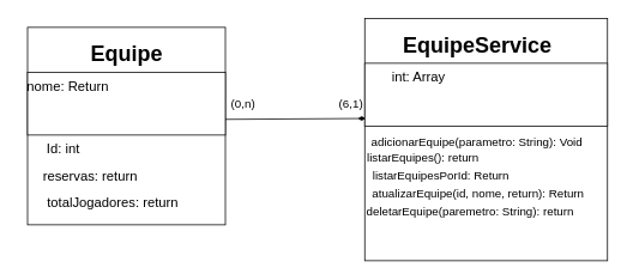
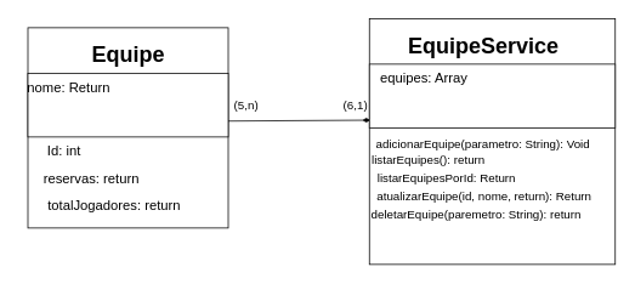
  <mxCell id="0" />
  <mxCell id="1" parent="0" />
  <mxCell id="2" value="" style="whiteSpace=wrap;html=1;aspect=fixed;" vertex="1" parent="1"><mxGeometry x="30" y="30" width="220" height="220" as="geometry" /></mxCell>
  <mxCell id="3" style="edgeStyle=none;html=1;exitX=1;exitY=0.75;exitDx=0;exitDy=0;fontSize=13;fontColor=#000000;verticalAlign=top;horizontal=0;endArrow=diamondThin;endFill=1;entryX=0.004;entryY=0.879;entryDx=0;entryDy=0;entryPerimeter=0;" edge="1" parent="1" source="4" target="12"><mxGeometry relative="1" as="geometry"><mxPoint x="400" y="133" as="targetPoint" /></mxGeometry></mxCell>
  <mxCell id="4" value="" style="rounded=0;whiteSpace=wrap;html=1;" vertex="1" parent="1"><mxGeometry x="30" y="80" width="220" height="70" as="geometry" /></mxCell>
  <mxCell id="5" value="Equipe" style="text;strokeColor=none;fillColor=none;html=1;fontSize=24;fontStyle=1;verticalAlign=middle;align=center;" vertex="1" parent="1"><mxGeometry x="90" y="40" width="100" height="40" as="geometry" /></mxCell>
  <mxCell id="6" value="&lt;font style=&quot;font-size: 15px;&quot;&gt;Id: int&lt;/font&gt;" style="text;html=1;strokeColor=none;fillColor=none;align=center;verticalAlign=middle;whiteSpace=wrap;rounded=0;" vertex="1" parent="1"><mxGeometry x="20" y="150" width="100" height="30" as="geometry" /></mxCell>
  <mxCell id="7" value="&lt;font style=&quot;font-size: 15px;&quot;&gt;nome: Return&lt;/font&gt;" style="text;html=1;strokeColor=none;fillColor=none;align=center;verticalAlign=middle;whiteSpace=wrap;rounded=0;fontSize=15;" vertex="1" parent="1"><mxGeometry x="25" y="90" width="100" height="10" as="geometry" /></mxCell>
  <mxCell id="8" value="reservas: return" style="text;html=1;strokeColor=none;fillColor=none;align=center;verticalAlign=middle;whiteSpace=wrap;rounded=0;fontSize=15;" vertex="1" parent="1"><mxGeometry x="40" y="180" width="120" height="30" as="geometry" /></mxCell>
  <mxCell id="9" value="totalJogadores: return" style="text;html=1;strokeColor=none;fillColor=none;align=center;verticalAlign=middle;whiteSpace=wrap;rounded=0;fontSize=15;fontColor=#000000;" vertex="1" parent="1"><mxGeometry x="50" y="210" width="150" height="30" as="geometry" /></mxCell>
  <mxCell id="10" value="" style="group" vertex="1" connectable="0" parent="1"><mxGeometry x="400" y="20" width="275" height="270" as="geometry" /></mxCell>
  <mxCell id="11" value="" style="whiteSpace=wrap;html=1;aspect=fixed;" vertex="1" parent="10"><mxGeometry x="5" width="270" height="270" as="geometry" /></mxCell>
  <mxCell id="12" value="" style="rounded=0;whiteSpace=wrap;html=1;" vertex="1" parent="10"><mxGeometry x="5" y="50" width="270" height="70" as="geometry" /></mxCell>
- <mxCell id="13" value="&lt;font style=&quot;font-size: 15px;&quot;&gt;int: Array&lt;/font&gt;" style="text;html=1;strokeColor=none;fillColor=none;align=center;verticalAlign=middle;whiteSpace=wrap;rounded=0;fontSize=15;" vertex="1" parent="10"><mxGeometry x="15" y="60" width="100" height="10" as="geometry" /></mxCell>
+ <mxCell id="13" value="&lt;font style=&quot;font-size: 15px;&quot;&gt;equipes: Array&lt;/font&gt;" style="text;html=1;strokeColor=none;fillColor=none;align=center;verticalAlign=middle;whiteSpace=wrap;rounded=0;fontSize=15;" vertex="1" parent="10"><mxGeometry x="15" y="60" width="100" height="10" as="geometry" /></mxCell>
  <mxCell id="14" value="&lt;div style=&quot;color: rgb(51, 51, 51); background-color: rgb(245, 245, 245); font-family: Consolas, &amp;quot;Courier New&amp;quot;, monospace; font-size: 14px; line-height: 19px;&quot;&gt;&lt;br&gt;&lt;/div&gt;" style="text;html=1;strokeColor=none;fillColor=none;align=center;verticalAlign=middle;whiteSpace=wrap;rounded=0;fontSize=15;" vertex="1" parent="10"><mxGeometry x="30" y="130" width="120" height="30" as="geometry" /></mxCell>
  <mxCell id="15" value="EquipeService" style="text;strokeColor=none;fillColor=none;html=1;fontSize=24;fontStyle=1;verticalAlign=middle;align=center;fontColor=#000000;" vertex="1" parent="10"><mxGeometry x="80" y="10" width="100" height="40" as="geometry" /></mxCell>
  <mxCell id="16" value="&lt;font style=&quot;font-size: 13px;&quot;&gt;adicionarEquipe(parametro: String): Void&lt;/font&gt;" style="text;html=1;strokeColor=none;fillColor=none;align=center;verticalAlign=middle;whiteSpace=wrap;rounded=0;fontSize=15;fontColor=#000000;" vertex="1" parent="10"><mxGeometry x="5" y="135" width="250" as="geometry" /></mxCell>
  <mxCell id="17" value="listarEquipes(): return" style="text;html=1;strokeColor=none;fillColor=none;align=center;verticalAlign=middle;whiteSpace=wrap;rounded=0;fontSize=13;fontColor=#000000;" vertex="1" parent="10"><mxGeometry x="5" y="140" width="130" height="30" as="geometry" /></mxCell>
  <mxCell id="18" value="listarEquipesPorId: Return" style="text;html=1;strokeColor=none;fillColor=none;align=center;verticalAlign=middle;whiteSpace=wrap;rounded=0;fontSize=13;fontColor=#000000;" vertex="1" parent="10"><mxGeometry y="160" width="180" height="30" as="geometry" /></mxCell>
  <mxCell id="19" value="atualizarEquipe(id, nome, return): Return&amp;nbsp;&amp;nbsp;" style="text;html=1;strokeColor=none;fillColor=none;align=center;verticalAlign=middle;whiteSpace=wrap;rounded=0;fontSize=13;fontColor=#000000;" vertex="1" parent="10"><mxGeometry x="5" y="190" width="260" height="10" as="geometry" /></mxCell>
  <mxCell id="20" value="deletarEquipe(paremetro: String): return" style="text;html=1;strokeColor=none;fillColor=none;align=center;verticalAlign=middle;whiteSpace=wrap;rounded=0;fontSize=13;fontColor=#000000;" vertex="1" parent="10"><mxGeometry y="200" width="245" height="30" as="geometry" /></mxCell>
- <mxCell id="21" value="(0,n)" style="text;html=1;strokeColor=none;fillColor=none;align=center;verticalAlign=middle;whiteSpace=wrap;rounded=0;fontSize=13;fontColor=#000000;" vertex="1" parent="1"><mxGeometry x="240" y="100" width="60" height="30" as="geometry" /></mxCell>
+ <mxCell id="21" value="(5,n)" style="text;html=1;strokeColor=none;fillColor=none;align=center;verticalAlign=middle;whiteSpace=wrap;rounded=0;fontSize=13;fontColor=#000000;" vertex="1" parent="1"><mxGeometry x="240" y="100" width="60" height="30" as="geometry" /></mxCell>
  <mxCell id="22" value="(6,1)" style="text;html=1;strokeColor=none;fillColor=none;align=center;verticalAlign=middle;whiteSpace=wrap;rounded=0;fontSize=13;fontColor=#000000;" vertex="1" parent="1"><mxGeometry x="360" y="100" width="60" height="30" as="geometry" /></mxCell>
